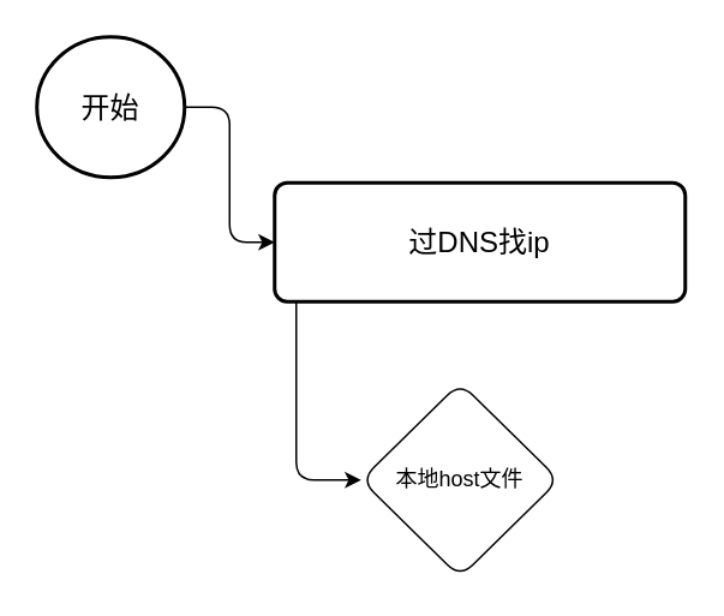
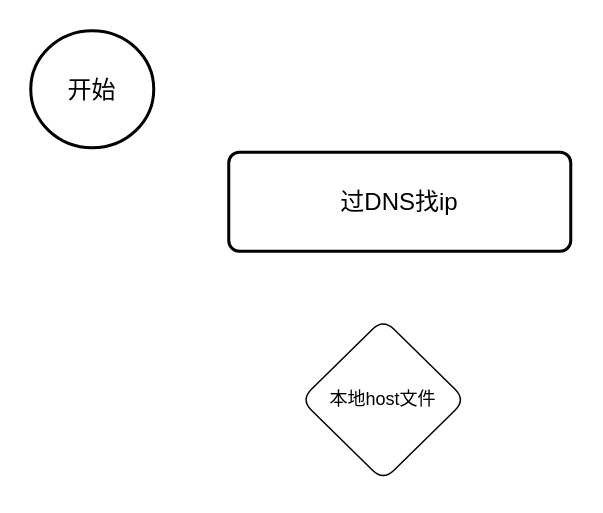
  <mxCell id="0" />
  <mxCell id="1" parent="0" />
- <mxCell id="2" style="edgeStyle=orthogonalEdgeStyle;orthogonalLoop=1;jettySize=auto;html=1;exitX=1;exitY=0.5;exitDx=0;exitDy=0;exitPerimeter=0;entryX=0;entryY=0.5;entryDx=0;entryDy=0;fontSize=16;" edge="1" parent="1" source="3" target="5"><mxGeometry relative="1" as="geometry" /></mxCell>
  <mxCell id="3" value="开始" style="strokeWidth=2;html=1;shape=mxgraph.flowchart.start_2;whiteSpace=wrap;fontSize=16;rounded=1;" vertex="1" parent="1"><mxGeometry x="20" y="20" width="82" height="78" as="geometry" /></mxCell>
- <mxCell id="4" style="edgeStyle=orthogonalEdgeStyle;rounded=1;orthogonalLoop=1;jettySize=auto;html=1;entryX=0;entryY=0.5;entryDx=0;entryDy=0;" edge="1" parent="1" source="5" target="6"><mxGeometry relative="1" as="geometry"><Array as="points"><mxPoint x="164" y="266" /></Array></mxGeometry></mxCell>
  <mxCell id="5" value="过DNS找ip" style="whiteSpace=wrap;html=1;absoluteArcSize=1;arcSize=14;strokeWidth=2;fontSize=16;rounded=1;" vertex="1" parent="1"><mxGeometry x="152" y="101" width="228" height="66" as="geometry" /></mxCell>
  <mxCell id="6" value="本地host文件" style="rhombus;whiteSpace=wrap;html=1;rounded=1;" vertex="1" parent="1"><mxGeometry x="200" y="212" width="110" height="108" as="geometry" /></mxCell>
